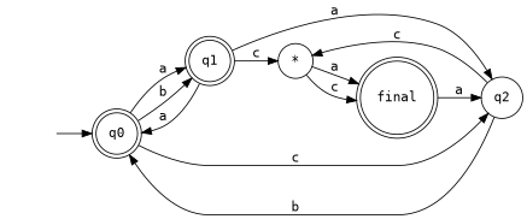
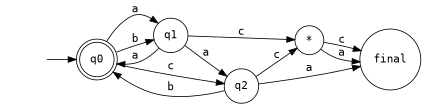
  digraph {
    d2tstyleonly=true
    fontname="DejaVu Sans Mono"
    rankdir=LR
    node [fontname="DejaVu Sans Mono" shape=circle]
    edge [fontname="DejaVu Sans Mono"]
    " " [shape=none]
    q0 [shape=doublecircle]
-   q1 [shape=doublecircle]
+   q1
    q2
    "*"
-   final [shape=doublecircle]
+   final
    " " -> q0
    q0 -> q1 [label=a]
    q0 -> q1 [label=b]
    q0 -> q2 [label=c]
    q1 -> q0 [label=a]
    q1 -> q2 [label=a]
    q1 -> "*" [label=c]
    q2 -> q0 [label=b]
    q2 -> "*" [label=c]
    "*" -> final [label=a]
    "*" -> final [label=c]
-   final -> q2 [label=a]
+   q2 -> final [label=a]
  }
